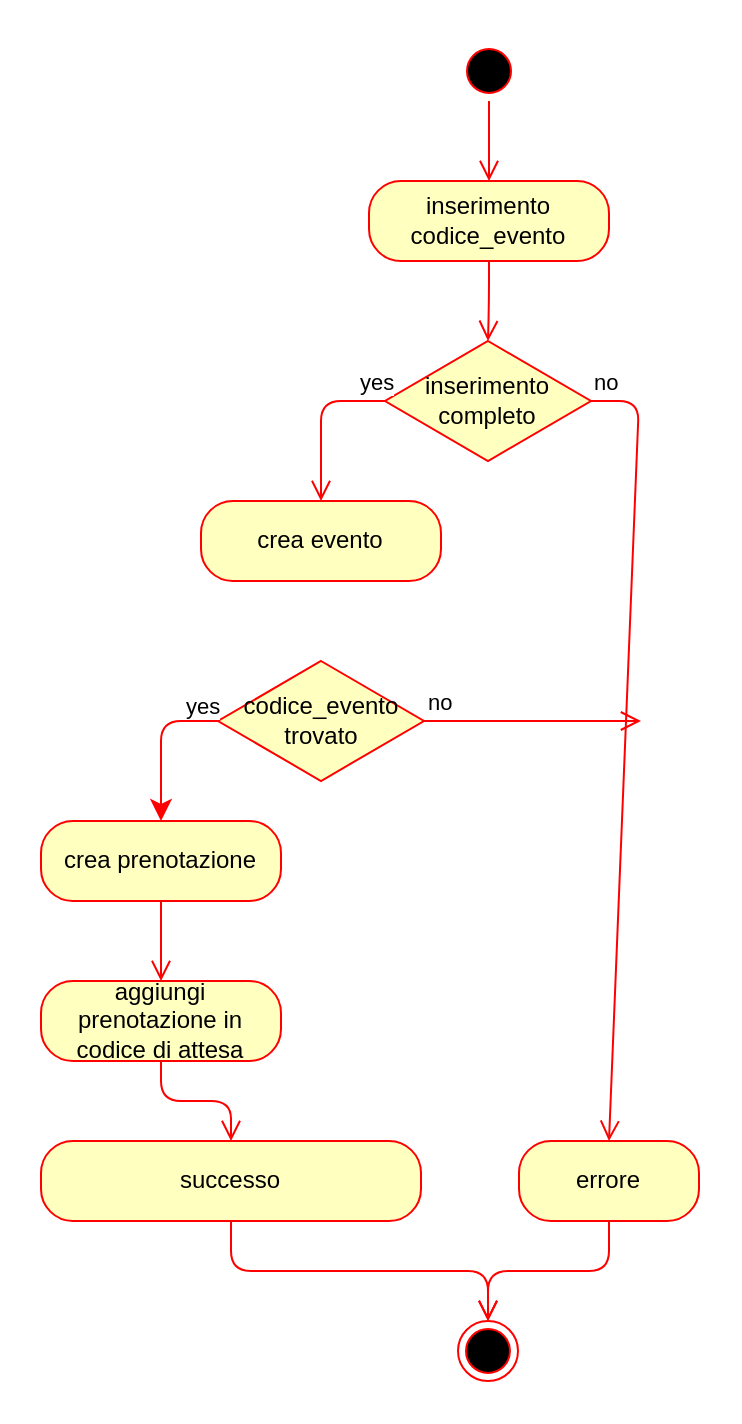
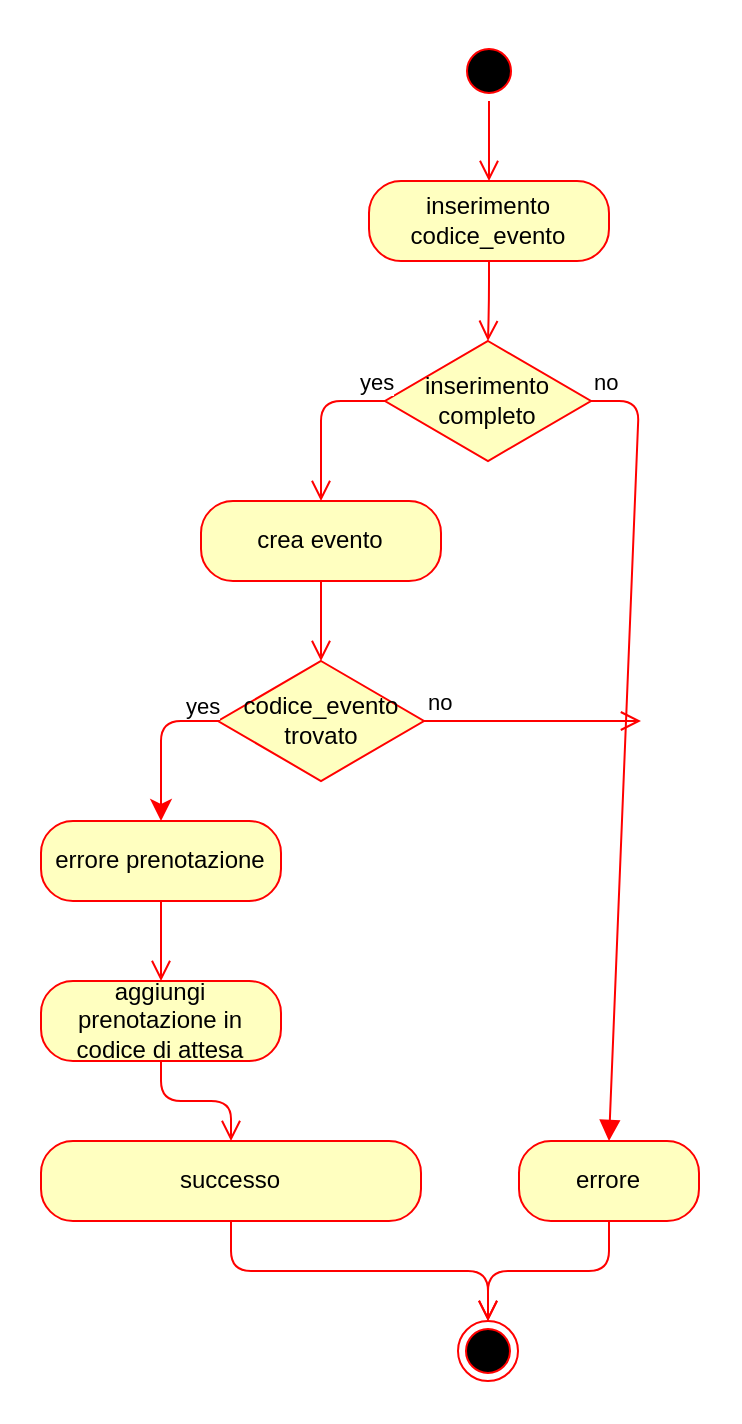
  <mxCell id="0" />
  <mxCell id="1" parent="0" />
  <mxCell id="2" value="" style="ellipse;html=1;shape=startState;fillColor=#000000;strokeColor=#ff0000;" vertex="1" parent="1"><mxGeometry x="229" y="20" width="30" height="30" as="geometry" /></mxCell>
  <mxCell id="3" value="" style="edgeStyle=orthogonalEdgeStyle;html=1;verticalAlign=bottom;endArrow=open;endSize=8;strokeColor=#ff0000;entryX=0.5;entryY=0;entryDx=0;entryDy=0;" edge="1" parent="1" source="2" target="4"><mxGeometry relative="1" as="geometry"><mxPoint x="244" y="100" as="targetPoint" /></mxGeometry></mxCell>
  <mxCell id="4" value="inserimento codice_evento" style="rounded=1;whiteSpace=wrap;html=1;arcSize=40;fontColor=#000000;fillColor=#ffffc0;strokeColor=#ff0000;" vertex="1" parent="1"><mxGeometry x="184" y="90" width="120" height="40" as="geometry" /></mxCell>
  <mxCell id="5" value="" style="edgeStyle=orthogonalEdgeStyle;html=1;verticalAlign=bottom;endArrow=open;endSize=8;strokeColor=#ff0000;entryX=0.5;entryY=0;entryDx=0;entryDy=0;" edge="1" parent="1" source="4" target="6"><mxGeometry relative="1" as="geometry"><mxPoint x="244" y="200" as="targetPoint" /></mxGeometry></mxCell>
  <mxCell id="6" value="inserimento completo" style="rhombus;whiteSpace=wrap;html=1;fillColor=#ffffc0;strokeColor=#ff0000;" vertex="1" parent="1"><mxGeometry x="192" y="170" width="103" height="60" as="geometry" /></mxCell>
- <mxCell id="7" value="no" style="html=1;align=left;verticalAlign=bottom;endArrow=open;endSize=8;strokeColor=#ff0000;entryX=0.5;entryY=0;entryDx=0;entryDy=0;exitX=1;exitY=0.5;exitDx=0;exitDy=0;" edge="1" parent="1" source="6" target="9"><mxGeometry x="-1" relative="1" as="geometry"><mxPoint x="383" y="230" as="targetPoint" /><Array as="points"><mxPoint x="319" y="200" /></Array></mxGeometry></mxCell>
+ <mxCell id="7" value="no" style="html=1;align=left;verticalAlign=bottom;endArrow=block;endSize=8;strokeColor=#ff0000;entryX=0.5;entryY=0;entryDx=0;entryDy=0;exitX=1;exitY=0.5;exitDx=0;exitDy=0;" edge="1" parent="1" source="6" target="9"><mxGeometry x="-1" relative="1" as="geometry"><mxPoint x="383" y="230" as="targetPoint" /><Array as="points"><mxPoint x="319" y="200" /></Array></mxGeometry></mxCell>
  <mxCell id="8" value="yes" style="html=1;align=left;verticalAlign=top;endArrow=open;endSize=8;strokeColor=#ff0000;exitX=0;exitY=0.5;exitDx=0;exitDy=0;entryX=0.5;entryY=0;entryDx=0;entryDy=0;" edge="1" parent="1" source="6" target="10"><mxGeometry x="-0.658" y="-22" relative="1" as="geometry"><mxPoint x="-60" y="200" as="targetPoint" /><mxPoint x="186.101" y="222.059" as="sourcePoint" /><Array as="points"><mxPoint x="160" y="200" /></Array><mxPoint as="offset" /></mxGeometry></mxCell>
  <mxCell id="9" value="errore" style="rounded=1;whiteSpace=wrap;html=1;arcSize=40;fontColor=#000000;fillColor=#ffffc0;strokeColor=#ff0000;" vertex="1" parent="1"><mxGeometry x="259" y="570" width="90" height="40" as="geometry" /></mxCell>
  <mxCell id="10" value="crea evento" style="rounded=1;whiteSpace=wrap;html=1;arcSize=40;fontColor=#000000;fillColor=#ffffc0;strokeColor=#ff0000;" vertex="1" parent="1"><mxGeometry x="100" y="250" width="120" height="40" as="geometry" /></mxCell>
+ <mxCell id="11" value="" style="edgeStyle=orthogonalEdgeStyle;html=1;verticalAlign=bottom;endArrow=open;endSize=8;strokeColor=#ff0000;exitX=0.5;exitY=1;exitDx=0;exitDy=0;entryX=0.5;entryY=0;entryDx=0;entryDy=0;" edge="1" parent="1" source="10" target="12"><mxGeometry relative="1" as="geometry"><mxPoint x="130" y="410" as="targetPoint" /><Array as="points" /></mxGeometry></mxCell>
  <mxCell id="12" value="codice_evento trovato" style="rhombus;whiteSpace=wrap;html=1;fillColor=#ffffc0;strokeColor=#ff0000;" vertex="1" parent="1"><mxGeometry x="108.5" y="330" width="103" height="60" as="geometry" /></mxCell>
  <mxCell id="13" value="no" style="html=1;align=left;verticalAlign=bottom;endArrow=open;endSize=8;strokeColor=#ff0000;" edge="1" parent="1" source="12"><mxGeometry x="-1" relative="1" as="geometry"><mxPoint x="320" y="360" as="targetPoint" /></mxGeometry></mxCell>
  <mxCell id="14" value="yes" style="html=1;align=left;verticalAlign=top;endArrow=classic;endSize=8;strokeColor=#ff0000;entryX=0.5;entryY=0;entryDx=0;entryDy=0;" edge="1" parent="1" source="12" target="15"><mxGeometry x="-0.529" y="-20" relative="1" as="geometry"><mxPoint x="243" y="520" as="targetPoint" /><Array as="points"><mxPoint x="80" y="360" /></Array><mxPoint as="offset" /></mxGeometry></mxCell>
- <mxCell id="15" value="crea prenotazione" style="rounded=1;whiteSpace=wrap;html=1;arcSize=40;fontColor=#000000;fillColor=#ffffc0;strokeColor=#ff0000;" vertex="1" parent="1"><mxGeometry x="20" y="410" width="120" height="40" as="geometry" /></mxCell>
+ <mxCell id="15" value="errore prenotazione" style="rounded=1;whiteSpace=wrap;html=1;arcSize=40;fontColor=#000000;fillColor=#ffffc0;strokeColor=#ff0000;" vertex="1" parent="1"><mxGeometry x="20" y="410" width="120" height="40" as="geometry" /></mxCell>
  <mxCell id="16" value="" style="edgeStyle=orthogonalEdgeStyle;html=1;verticalAlign=bottom;endArrow=open;endSize=8;strokeColor=#ff0000;exitX=0.5;exitY=1;exitDx=0;exitDy=0;entryX=0.5;entryY=0;entryDx=0;entryDy=0;" edge="1" parent="1" source="15"><mxGeometry relative="1" as="geometry"><mxPoint x="80" y="490" as="targetPoint" /><mxPoint x="170" y="300" as="sourcePoint" /><Array as="points"><mxPoint x="80" y="470" /><mxPoint x="80" y="470" /></Array></mxGeometry></mxCell>
  <mxCell id="17" value="" style="ellipse;html=1;shape=endState;fillColor=#000000;strokeColor=#ff0000;" vertex="1" parent="1"><mxGeometry x="228.5" y="660" width="30" height="30" as="geometry" /></mxCell>
  <mxCell id="18" value="aggiungi prenotazione in codice di attesa" style="rounded=1;whiteSpace=wrap;html=1;arcSize=40;fontColor=#000000;fillColor=#ffffc0;strokeColor=#ff0000;" vertex="1" parent="1"><mxGeometry x="20" y="490" width="120" height="40" as="geometry" /></mxCell>
  <mxCell id="19" value="" style="edgeStyle=orthogonalEdgeStyle;html=1;verticalAlign=bottom;endArrow=open;endSize=8;strokeColor=#ff0000;entryX=0.5;entryY=0;entryDx=0;entryDy=0;exitX=0.5;exitY=1;exitDx=0;exitDy=0;" edge="1" parent="1" source="22" target="17"><mxGeometry relative="1" as="geometry"><mxPoint x="0" y="670" as="targetPoint" /></mxGeometry></mxCell>
  <mxCell id="20" value="" style="edgeStyle=orthogonalEdgeStyle;html=1;verticalAlign=bottom;endArrow=open;endSize=8;strokeColor=#ff0000;exitX=0.5;exitY=1;exitDx=0;exitDy=0;entryX=0.5;entryY=0;entryDx=0;entryDy=0;" edge="1" parent="1" source="9" target="17"><mxGeometry relative="1" as="geometry"><mxPoint x="240" y="660" as="targetPoint" /><mxPoint x="10" y="620" as="sourcePoint" /></mxGeometry></mxCell>
  <mxCell id="21" value="" style="edgeStyle=orthogonalEdgeStyle;html=1;verticalAlign=bottom;endArrow=open;endSize=8;strokeColor=#ff0000;exitX=0.5;exitY=1;exitDx=0;exitDy=0;entryX=0.5;entryY=0;entryDx=0;entryDy=0;" edge="1" parent="1" source="18" target="22"><mxGeometry relative="1" as="geometry"><mxPoint x="80" y="580" as="targetPoint" /><mxPoint x="80" y="540" as="sourcePoint" /><Array as="points" /></mxGeometry></mxCell>
  <mxCell id="22" value="successo" style="rounded=1;whiteSpace=wrap;html=1;arcSize=40;fontColor=#000000;fillColor=#ffffc0;strokeColor=#ff0000;" vertex="1" parent="1"><mxGeometry x="20" y="570" width="190" height="40" as="geometry" /></mxCell>
